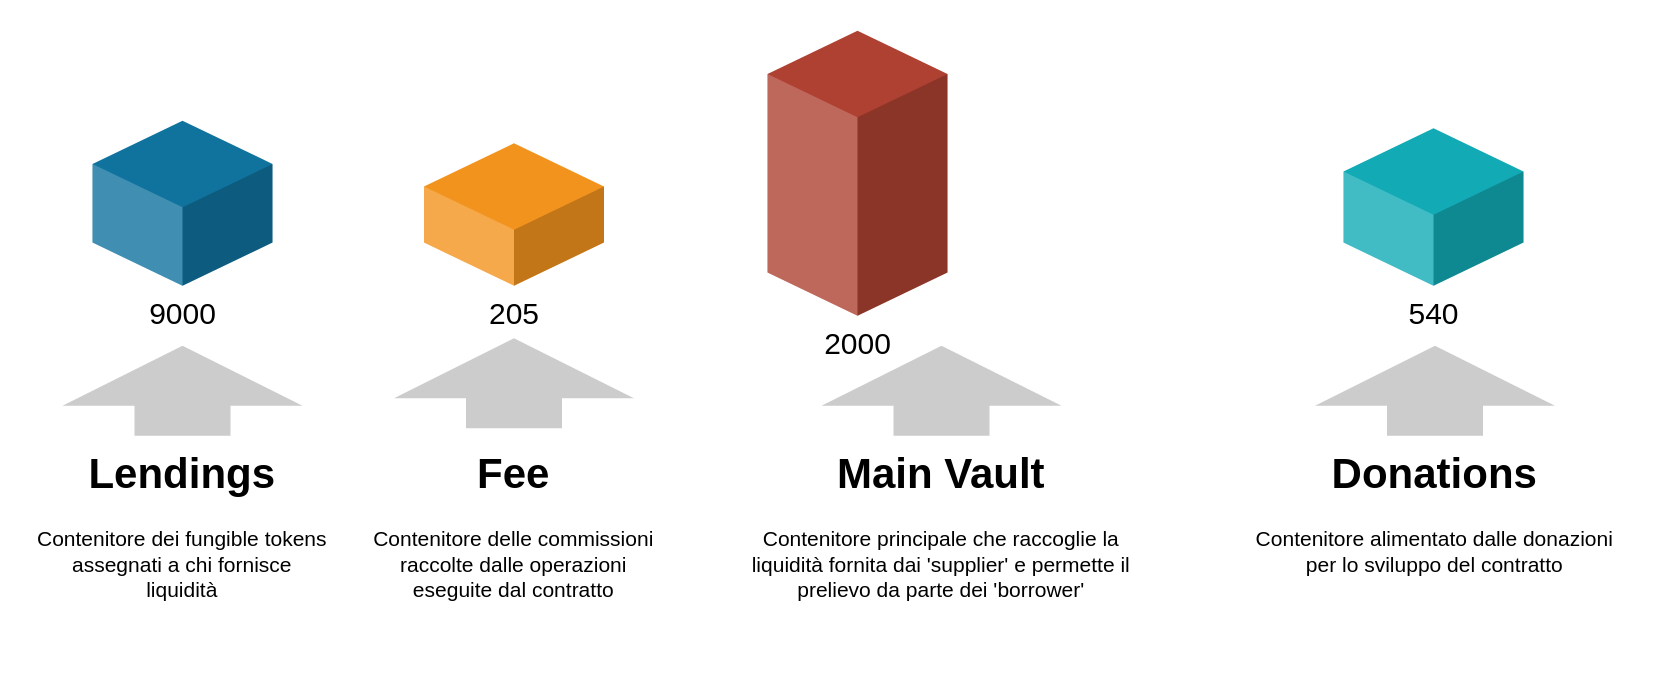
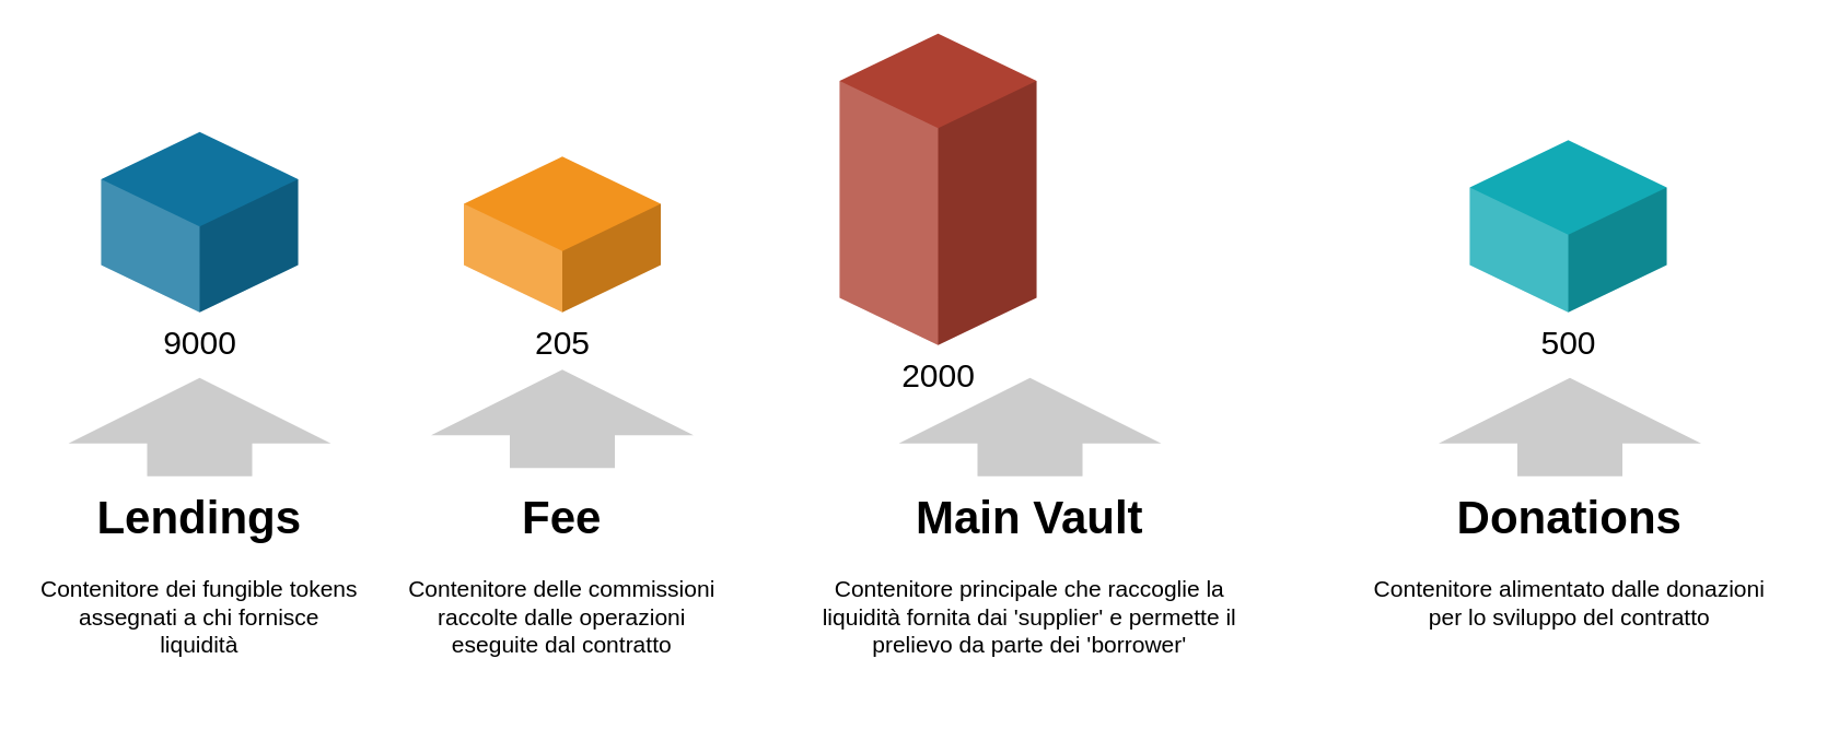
  <mxCell id="0" />
  <mxCell id="1" parent="0" />
  <mxCell id="2" value="" style="html=1;shadow=0;dashed=0;align=center;verticalAlign=middle;shape=mxgraph.arrows2.arrow;dy=0.6;dx=40;direction=north;notch=0;strokeWidth=2;fillColor=#CCCCCC;fontSize=14;fontColor=#000000;strokeColor=none;" parent="1" vertex="1"><mxGeometry x="41" y="230" width="160" height="60" as="geometry" /></mxCell>
  <mxCell id="3" value="9000" style="verticalLabelPosition=bottom;verticalAlign=top;html=1;shape=mxgraph.infographic.shadedCube;isoAngle=15;fillColor=#10739E;strokeColor=none;fontFamily=Helvetica;fontSize=20;align=center;strokeWidth=2;" parent="1" vertex="1"><mxGeometry x="61" y="80" width="120" height="110" as="geometry" /></mxCell>
  <mxCell id="4" value="205" style="verticalLabelPosition=bottom;verticalAlign=top;html=1;shape=mxgraph.infographic.shadedCube;isoAngle=15;fillColor=#F2931E;strokeColor=none;fontFamily=Helvetica;fontSize=20;align=center;strokeWidth=2;" parent="1" vertex="1"><mxGeometry x="282" y="95" width="120" height="95" as="geometry" /></mxCell>
  <mxCell id="5" value="2000" style="verticalLabelPosition=bottom;verticalAlign=top;html=1;shape=mxgraph.infographic.shadedCube;isoAngle=15;fillColor=#AE4132;strokeColor=none;fontFamily=Helvetica;fontSize=20;align=center;strokeWidth=2;" parent="1" vertex="1"><mxGeometry x="511" y="20" width="120" height="190" as="geometry" /></mxCell>
- <mxCell id="6" value="540" style="verticalLabelPosition=bottom;verticalAlign=top;html=1;shape=mxgraph.infographic.shadedCube;isoAngle=15;fillColor=#12AAB5;strokeColor=none;fontFamily=Helvetica;fontSize=20;align=center;strokeWidth=2;" parent="1" vertex="1"><mxGeometry x="895" y="85" width="120" height="105" as="geometry" /></mxCell>
+ <mxCell id="6" value="500" style="verticalLabelPosition=bottom;verticalAlign=top;html=1;shape=mxgraph.infographic.shadedCube;isoAngle=15;fillColor=#12AAB5;strokeColor=none;fontFamily=Helvetica;fontSize=20;align=center;strokeWidth=2;" parent="1" vertex="1"><mxGeometry x="895" y="85" width="120" height="105" as="geometry" /></mxCell>
  <mxCell id="7" value="&lt;h1&gt;&lt;span style=&quot;background-color: initial;&quot;&gt;Lendings&lt;/span&gt;&lt;br&gt;&lt;/h1&gt;&lt;div&gt;&lt;span style=&quot;background-color: initial;&quot;&gt;Contenitore dei fungible tokens assegnati a chi fornisce liquidità&lt;/span&gt;&lt;/div&gt;" style="text;html=1;spacing=5;spacingTop=-20;whiteSpace=wrap;overflow=hidden;strokeWidth=2;fillColor=none;gradientColor=none;fontSize=14;align=center;" parent="1" vertex="1"><mxGeometry x="20" y="290" width="202" height="140" as="geometry" /></mxCell>
  <mxCell id="8" value="&lt;h1&gt;Main Vault&lt;/h1&gt;&lt;p&gt;Contenitore principale che raccoglie la liquidità fornita dai 'supplier' e permette il prelievo da parte dei 'borrower'&lt;/p&gt;" style="text;html=1;spacing=5;spacingTop=-20;whiteSpace=wrap;overflow=hidden;strokeWidth=2;fillColor=none;gradientColor=none;fontSize=14;align=center;" parent="1" vertex="1"><mxGeometry x="492" y="290" width="270" height="140" as="geometry" /></mxCell>
  <mxCell id="9" value="&lt;h1&gt;Donations&lt;/h1&gt;&lt;p&gt;Contenitore alimentato dalle donazioni per lo sviluppo del contratto&lt;/p&gt;" style="text;html=1;spacing=5;spacingTop=-20;whiteSpace=wrap;overflow=hidden;strokeWidth=2;fillColor=none;gradientColor=none;fontSize=14;align=center;" parent="1" vertex="1"><mxGeometry x="821" y="290" width="270" height="140" as="geometry" /></mxCell>
  <mxCell id="10" value="" style="html=1;shadow=0;dashed=0;align=center;verticalAlign=middle;shape=mxgraph.arrows2.arrow;dy=0.6;dx=40;direction=north;notch=0;strokeWidth=2;fillColor=#CCCCCC;fontSize=14;fontColor=#000000;strokeColor=none;" parent="1" vertex="1"><mxGeometry x="547" y="230" width="160" height="60" as="geometry" /></mxCell>
  <mxCell id="11" value="" style="html=1;shadow=0;dashed=0;align=center;verticalAlign=middle;shape=mxgraph.arrows2.arrow;dy=0.6;dx=40;direction=north;notch=0;strokeWidth=2;fillColor=#CCCCCC;fontSize=14;fontColor=#000000;strokeColor=none;" parent="1" vertex="1"><mxGeometry x="876" y="230" width="160" height="60" as="geometry" /></mxCell>
  <mxCell id="12" value="" style="html=1;shadow=0;dashed=0;align=center;verticalAlign=middle;shape=mxgraph.arrows2.arrow;dy=0.6;dx=40;direction=north;notch=0;strokeWidth=2;fillColor=#CCCCCC;fontSize=14;fontColor=#000000;strokeColor=none;" parent="1" vertex="1"><mxGeometry x="262" y="225" width="160" height="60" as="geometry" /></mxCell>
  <mxCell id="13" value="&lt;h1&gt;&lt;span style=&quot;background-color: initial;&quot;&gt;Fee&lt;/span&gt;&lt;br&gt;&lt;/h1&gt;&lt;div&gt;&lt;span style=&quot;background-color: initial;&quot;&gt;Contenitore delle commissioni raccolte dalle operazioni eseguite dal contratto&lt;/span&gt;&lt;/div&gt;" style="text;html=1;spacing=5;spacingTop=-20;whiteSpace=wrap;overflow=hidden;strokeWidth=2;fillColor=none;gradientColor=none;fontSize=14;align=center;" parent="1" vertex="1"><mxGeometry x="241" y="290" width="202" height="140" as="geometry" /></mxCell>
